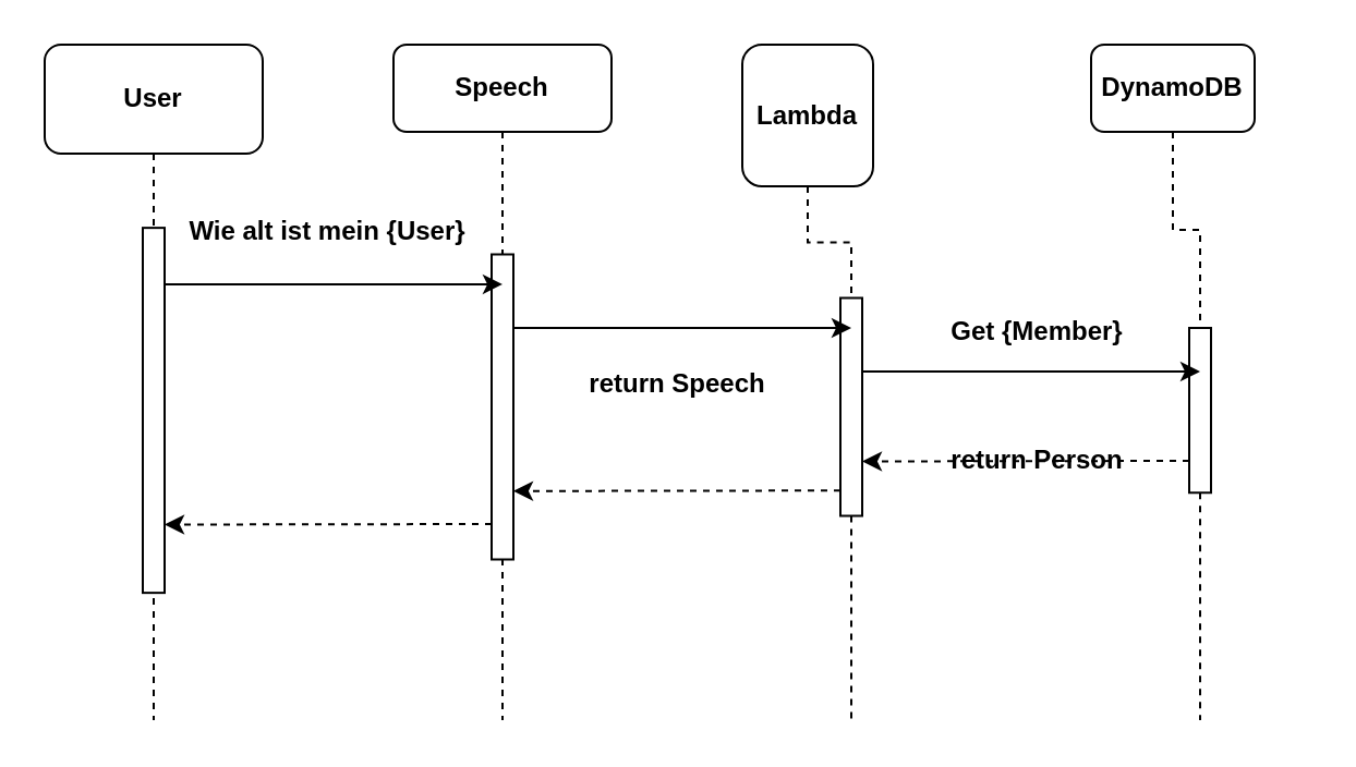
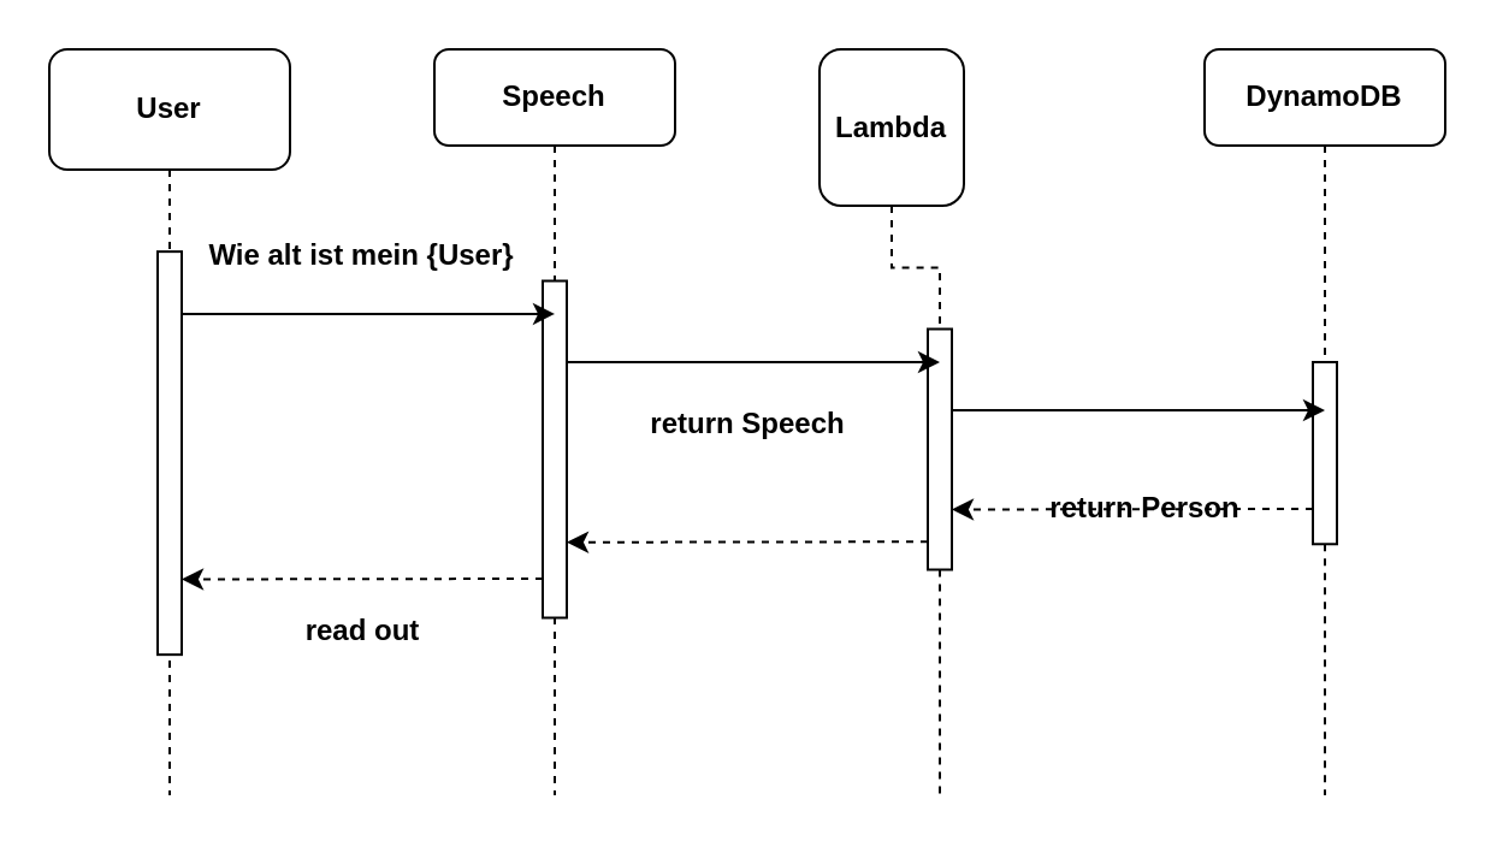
  <mxCell id="0" />
  <mxCell id="1" parent="0" />
  <mxCell id="2" style="edgeStyle=orthogonalEdgeStyle;rounded=0;orthogonalLoop=1;jettySize=auto;html=1;dashed=1;endArrow=none;endFill=0;" parent="1" edge="1"><mxGeometry relative="1" as="geometry"><mxPoint x="70" y="330" as="targetPoint" /><mxPoint x="70" y="220" as="sourcePoint" /></mxGeometry></mxCell>
  <mxCell id="3" value="User" style="rounded=1;whiteSpace=wrap;html=1;fontStyle=1" parent="1" vertex="1"><mxGeometry x="20" y="20" width="100" height="50" as="geometry" /></mxCell>
  <mxCell id="4" style="edgeStyle=orthogonalEdgeStyle;rounded=0;orthogonalLoop=1;jettySize=auto;html=1;exitX=0.5;exitY=1;exitDx=0;exitDy=0;endArrow=none;endFill=0;dashed=1;" parent="1" edge="1"><mxGeometry relative="1" as="geometry"><mxPoint x="230" y="330" as="targetPoint" /><mxPoint x="230" y="220" as="sourcePoint" /></mxGeometry></mxCell>
  <mxCell id="5" value="Speech" style="rounded=1;whiteSpace=wrap;html=1;fontStyle=1" parent="1" vertex="1"><mxGeometry x="180" y="20" width="100" height="40" as="geometry" /></mxCell>
  <mxCell id="6" style="edgeStyle=orthogonalEdgeStyle;rounded=0;orthogonalLoop=1;jettySize=auto;html=1;dashed=1;endArrow=none;endFill=0;" parent="1" source="15" edge="1"><mxGeometry relative="1" as="geometry"><mxPoint x="390" y="330" as="targetPoint" /></mxGeometry></mxCell>
  <mxCell id="7" value="Lambda" style="rounded=1;whiteSpace=wrap;html=1;fontStyle=1" parent="1" vertex="1"><mxGeometry x="340" y="20" width="60" height="65" as="geometry" /></mxCell>
  <mxCell id="8" style="edgeStyle=orthogonalEdgeStyle;rounded=0;orthogonalLoop=1;jettySize=auto;html=1;dashed=1;endArrow=none;endFill=0;" parent="1" source="17" edge="1"><mxGeometry relative="1" as="geometry"><mxPoint x="550" y="330" as="targetPoint" /></mxGeometry></mxCell>
- <mxCell id="9" value="DynamoDB" style="rounded=1;whiteSpace=wrap;html=1;fontStyle=1" parent="1" vertex="1"><mxGeometry x="500" y="20" width="75" height="40" as="geometry" /></mxCell>
+ <mxCell id="9" value="DynamoDB" style="rounded=1;whiteSpace=wrap;html=1;fontStyle=1" parent="1" vertex="1"><mxGeometry x="500" y="20" width="100" height="40" as="geometry" /></mxCell>
  <mxCell id="10" style="edgeStyle=orthogonalEdgeStyle;rounded=0;orthogonalLoop=1;jettySize=auto;html=1;dashed=1;endArrow=none;endFill=0;" parent="1" source="3" edge="1"><mxGeometry relative="1" as="geometry"><mxPoint x="70" y="110" as="targetPoint" /><mxPoint x="70" y="60" as="sourcePoint" /></mxGeometry></mxCell>
  <mxCell id="11" value="Wie alt ist mein {User}" style="text;html=1;strokeColor=none;fillColor=none;align=center;verticalAlign=middle;whiteSpace=wrap;rounded=0;fontStyle=1" parent="1" vertex="1"><mxGeometry x="75" y="96.25" width="150" height="20" as="geometry" /></mxCell>
  <mxCell id="12" style="edgeStyle=orthogonalEdgeStyle;rounded=0;orthogonalLoop=1;jettySize=auto;html=1;exitX=0.5;exitY=1;exitDx=0;exitDy=0;endArrow=none;endFill=0;dashed=1;" parent="1" source="5" edge="1"><mxGeometry relative="1" as="geometry"><mxPoint x="230" y="120" as="targetPoint" /><mxPoint x="230" y="60" as="sourcePoint" /></mxGeometry></mxCell>
  <mxCell id="13" value="" style="rounded=0;whiteSpace=wrap;html=1;" parent="1" vertex="1"><mxGeometry x="65" y="104.07" width="10" height="167.5" as="geometry" /></mxCell>
  <mxCell id="14" value="" style="rounded=0;whiteSpace=wrap;html=1;" parent="1" vertex="1"><mxGeometry x="225" y="116.25" width="10" height="140" as="geometry" /></mxCell>
  <mxCell id="15" value="" style="rounded=0;whiteSpace=wrap;html=1;" parent="1" vertex="1"><mxGeometry x="385" y="136.25" width="10" height="100" as="geometry" /></mxCell>
  <mxCell id="16" style="edgeStyle=orthogonalEdgeStyle;rounded=0;orthogonalLoop=1;jettySize=auto;html=1;dashed=1;endArrow=none;endFill=0;" parent="1" source="7" target="15" edge="1"><mxGeometry relative="1" as="geometry"><mxPoint x="390" y="330" as="targetPoint" /><mxPoint x="390" y="60" as="sourcePoint" /></mxGeometry></mxCell>
  <mxCell id="17" value="" style="rounded=0;whiteSpace=wrap;html=1;" parent="1" vertex="1"><mxGeometry x="545" y="150" width="10" height="75.63" as="geometry" /></mxCell>
  <mxCell id="18" style="edgeStyle=orthogonalEdgeStyle;rounded=0;orthogonalLoop=1;jettySize=auto;html=1;dashed=1;endArrow=none;endFill=0;" parent="1" source="9" target="17" edge="1"><mxGeometry relative="1" as="geometry"><mxPoint x="550" y="330" as="targetPoint" /><mxPoint x="550" y="60" as="sourcePoint" /></mxGeometry></mxCell>
  <mxCell id="19" value="" style="endArrow=classic;html=1;entryX=0.5;entryY=0.098;entryDx=0;entryDy=0;entryPerimeter=0;" parent="1" target="14" edge="1"><mxGeometry width="50" height="50" relative="1" as="geometry"><mxPoint x="75" y="130" as="sourcePoint" /><mxPoint x="220" y="130" as="targetPoint" /></mxGeometry></mxCell>
  <mxCell id="20" value="" style="endArrow=classic;html=1;entryX=0.5;entryY=0.098;entryDx=0;entryDy=0;entryPerimeter=0;" parent="1" edge="1"><mxGeometry width="50" height="50" relative="1" as="geometry"><mxPoint x="235" y="150.03" as="sourcePoint" /><mxPoint x="390" y="150" as="targetPoint" /></mxGeometry></mxCell>
  <mxCell id="21" value="" style="endArrow=classic;html=1;entryX=0.5;entryY=0.098;entryDx=0;entryDy=0;entryPerimeter=0;" parent="1" edge="1"><mxGeometry width="50" height="50" relative="1" as="geometry"><mxPoint x="395" y="170.03" as="sourcePoint" /><mxPoint x="550" y="170" as="targetPoint" /></mxGeometry></mxCell>
  <mxCell id="22" value="" style="endArrow=classic;html=1;entryX=1;entryY=0.75;entryDx=0;entryDy=0;dashed=1;" parent="1" target="15" edge="1"><mxGeometry width="50" height="50" relative="1" as="geometry"><mxPoint x="545" y="211" as="sourcePoint" /><mxPoint x="410" y="210" as="targetPoint" /></mxGeometry></mxCell>
  <mxCell id="23" value="" style="endArrow=classic;html=1;entryX=1;entryY=0.75;entryDx=0;entryDy=0;dashed=1;" parent="1" edge="1"><mxGeometry width="50" height="50" relative="1" as="geometry"><mxPoint x="385" y="224.63" as="sourcePoint" /><mxPoint x="235" y="224.88" as="targetPoint" /></mxGeometry></mxCell>
  <mxCell id="24" value="" style="endArrow=classic;html=1;entryX=1;entryY=0.75;entryDx=0;entryDy=0;dashed=1;" parent="1" edge="1"><mxGeometry width="50" height="50" relative="1" as="geometry"><mxPoint x="225" y="240" as="sourcePoint" /><mxPoint x="75" y="240.25" as="targetPoint" /></mxGeometry></mxCell>
- <mxCell id="25" value="Get {Member}" style="text;html=1;align=center;verticalAlign=middle;resizable=0;points=[];autosize=1;fontStyle=1" parent="1" vertex="1"><mxGeometry x="430" y="142" width="90" height="20" as="geometry" /></mxCell>
  <mxCell id="26" value="return Person" style="text;html=1;align=center;verticalAlign=middle;resizable=0;points=[];autosize=1;fontStyle=1" parent="1" vertex="1"><mxGeometry x="430" y="201.25" width="90" height="20" as="geometry" /></mxCell>
  <mxCell id="27" value="return Speech" style="text;html=1;align=center;verticalAlign=middle;resizable=0;points=[];autosize=1;fontStyle=1" parent="1" vertex="1"><mxGeometry x="260" y="166.25" width="100" height="20" as="geometry" /></mxCell>
+ <mxCell id="28" value="read out" style="text;html=1;align=center;verticalAlign=middle;resizable=0;points=[];autosize=1;fontStyle=1" parent="1" vertex="1"><mxGeometry x="120" y="251.57" width="60" height="20" as="geometry" /></mxCell>
